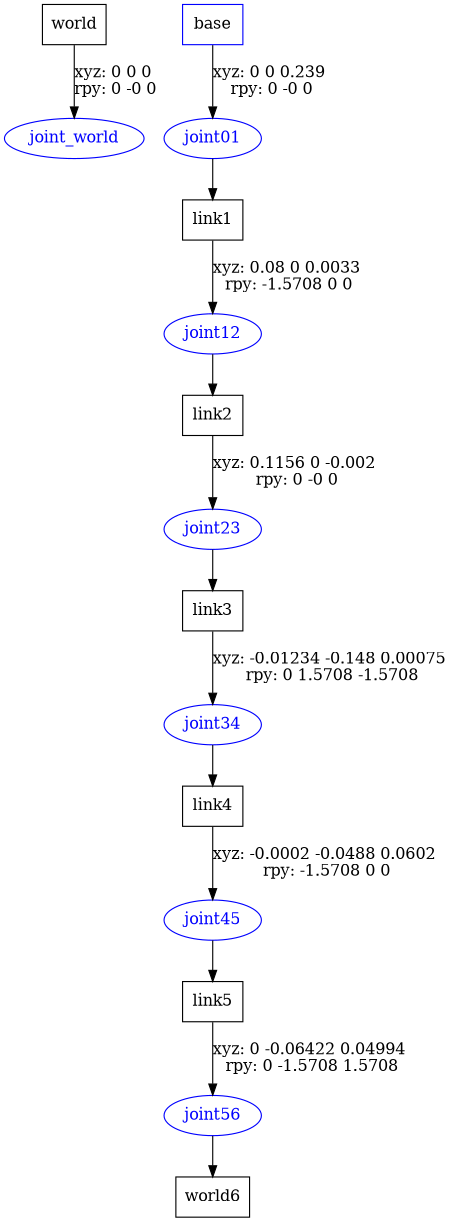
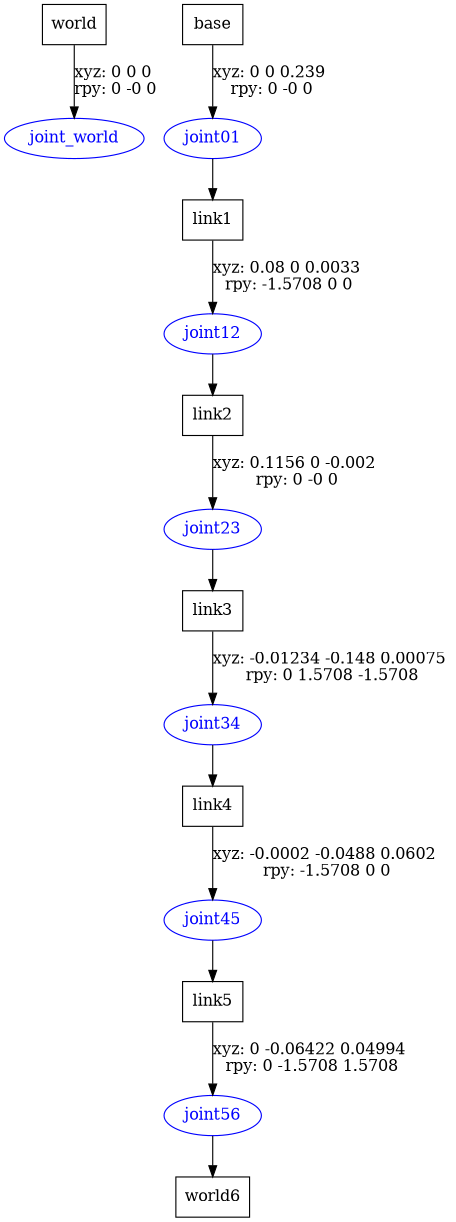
  digraph {
    node [shape=box]
    n1 [label=world]
    joint_world [color=blue fontcolor=blue shape=ellipse]
-   n3 [label=base color=blue]
+   n3 [label=base]
    joint01 [color=blue fontcolor=blue shape=ellipse]
    n5 [label=link1]
    joint12 [color=blue fontcolor=blue shape=ellipse]
    n7 [label=link2]
    joint23 [color=blue fontcolor=blue shape=ellipse]
    n9 [label=link3]
    joint34 [color=blue fontcolor=blue shape=ellipse]
    n11 [label=link4]
    joint45 [color=blue fontcolor=blue shape=ellipse]
    n13 [label=link5]
    joint56 [color=blue fontcolor=blue shape=ellipse]
    n15 [label=world6]
    n1 -> joint_world [label="xyz: 0 0 0 \nrpy: 0 -0 0"]
    n3 -> joint01 [label="xyz: 0 0 0.239 \nrpy: 0 -0 0"]
    joint01 -> n5
    n5 -> joint12 [label="xyz: 0.08 0 0.0033 \nrpy: -1.5708 0 0"]
    joint12 -> n7
    n7 -> joint23 [label="xyz: 0.1156 0 -0.002 \nrpy: 0 -0 0"]
    joint23 -> n9
    n9 -> joint34 [label="xyz: -0.01234 -0.148 0.00075 \nrpy: 0 1.5708 -1.5708"]
    joint34 -> n11
    n11 -> joint45 [label="xyz: -0.0002 -0.0488 0.0602 \nrpy: -1.5708 0 0"]
    joint45 -> n13
    n13 -> joint56 [label="xyz: 0 -0.06422 0.04994 \nrpy: 0 -1.5708 1.5708"]
    joint56 -> n15
  }
